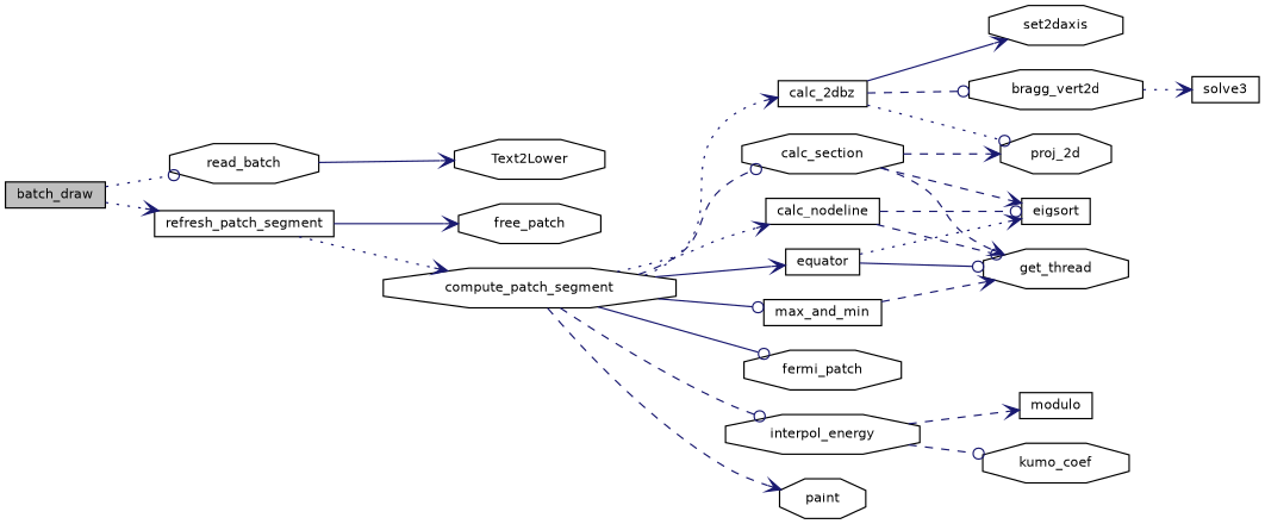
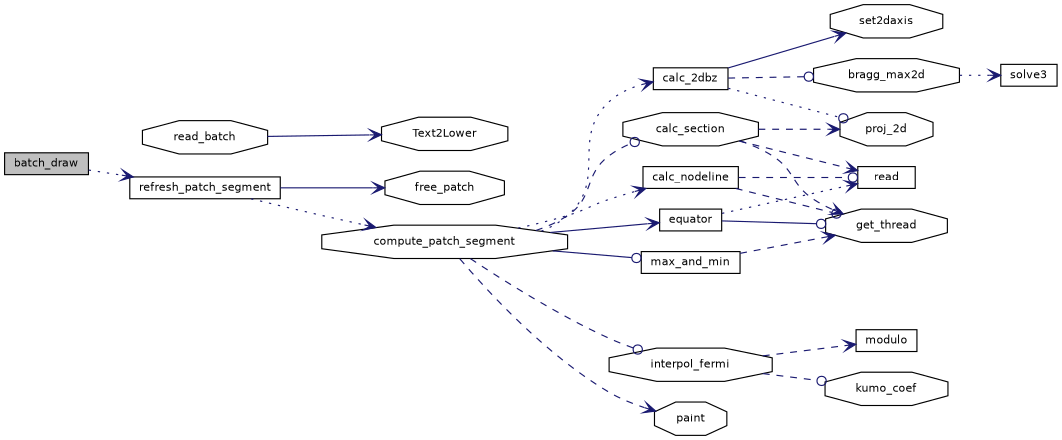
  digraph {
    rankdir=LR
    node [color=black fillcolor=white fontname=Helvetica fontsize=10 shape=octagon style=filled]
    edge [arrowhead=vee color=midnightblue fontname=Helvetica fontsize=10 labelfontname=Helvetica labelfontsize=10 style=dashed]
    n1 [fillcolor=grey75 fontcolor=black height=0.2 label=batch_draw shape=box width=0.4]
    n2 [height=0.2 label=read_batch width=0.4]
    n3 [height=0.2 label=refresh_patch_segment shape=box width=0.4]
    n4 [height=0.2 label=Text2Lower width=0.4]
    n5 [height=0.2 label=compute_patch_segment width=0.4]
    n6 [height=0.2 label=free_patch width=0.4]
    n7 [height=0.2 label=calc_2dbz shape=box width=0.4]
    n8 [height=0.2 label=calc_nodeline shape=box width=0.4]
    n9 [height=0.2 label=calc_section width=0.4]
    n10 [height=0.2 label=equator shape=box width=0.4]
-   n11 [height=0.2 label=fermi_patch width=0.4]
-   n12 [height=0.2 label=interpol_energy width=0.4]
+   n12 [height=0.2 label=interpol_fermi width=0.4]
    n13 [height=0.2 label=max_and_min shape=box width=0.4]
    n14 [height=0.2 label=paint width=0.4]
-   n15 [height=0.2 label=bragg_vert2d width=0.4]
+   n15 [height=0.2 label=bragg_max2d width=0.4]
    n16 [height=0.2 label=proj_2d width=0.4]
    n17 [height=0.2 label=set2daxis width=0.4]
-   n18 [height=0.2 label=eigsort shape=box width=0.4]
+   n18 [height=0.2 label=read shape=box width=0.4]
    n19 [height=0.2 label=get_thread width=0.4]
    n20 [height=0.2 label=kumo_coef width=0.4]
    n21 [height=0.2 label=modulo shape=box width=0.4]
    n22 [height=0.2 label=solve3 shape=box width=0.4]
-   n1 -> n2 [arrowhead=odot style=dotted]
    n1 -> n3 [style=dotted]
    n2 -> n4 [style=solid]
    n3 -> n5 [style=dotted]
    n3 -> n6 [style=solid]
    n5 -> n7 [style=dotted]
    n5 -> n8 [style=dotted]
    n5 -> n9 [arrowhead=odot]
    n5 -> n10 [style=solid]
-   n5 -> n11 [arrowhead=odot style=solid]
    n5 -> n12 [arrowhead=odot]
    n5 -> n13 [arrowhead=odot style=solid]
    n5 -> n14
    n7 -> n15 [arrowhead=odot]
    n7 -> n16 [arrowhead=odot style=dotted]
    n7 -> n17 [style=solid]
    n8 -> n18 [arrowhead=odot]
    n8 -> n19 [arrowhead=odot]
    n9 -> n16
    n9 -> n18
    n9 -> n19
    n10 -> n18 [style=dotted]
    n10 -> n19 [arrowhead=odot style=solid]
    n12 -> n20 [arrowhead=odot]
    n12 -> n21
    n13 -> n19
    n15 -> n22 [style=dotted]
  }
